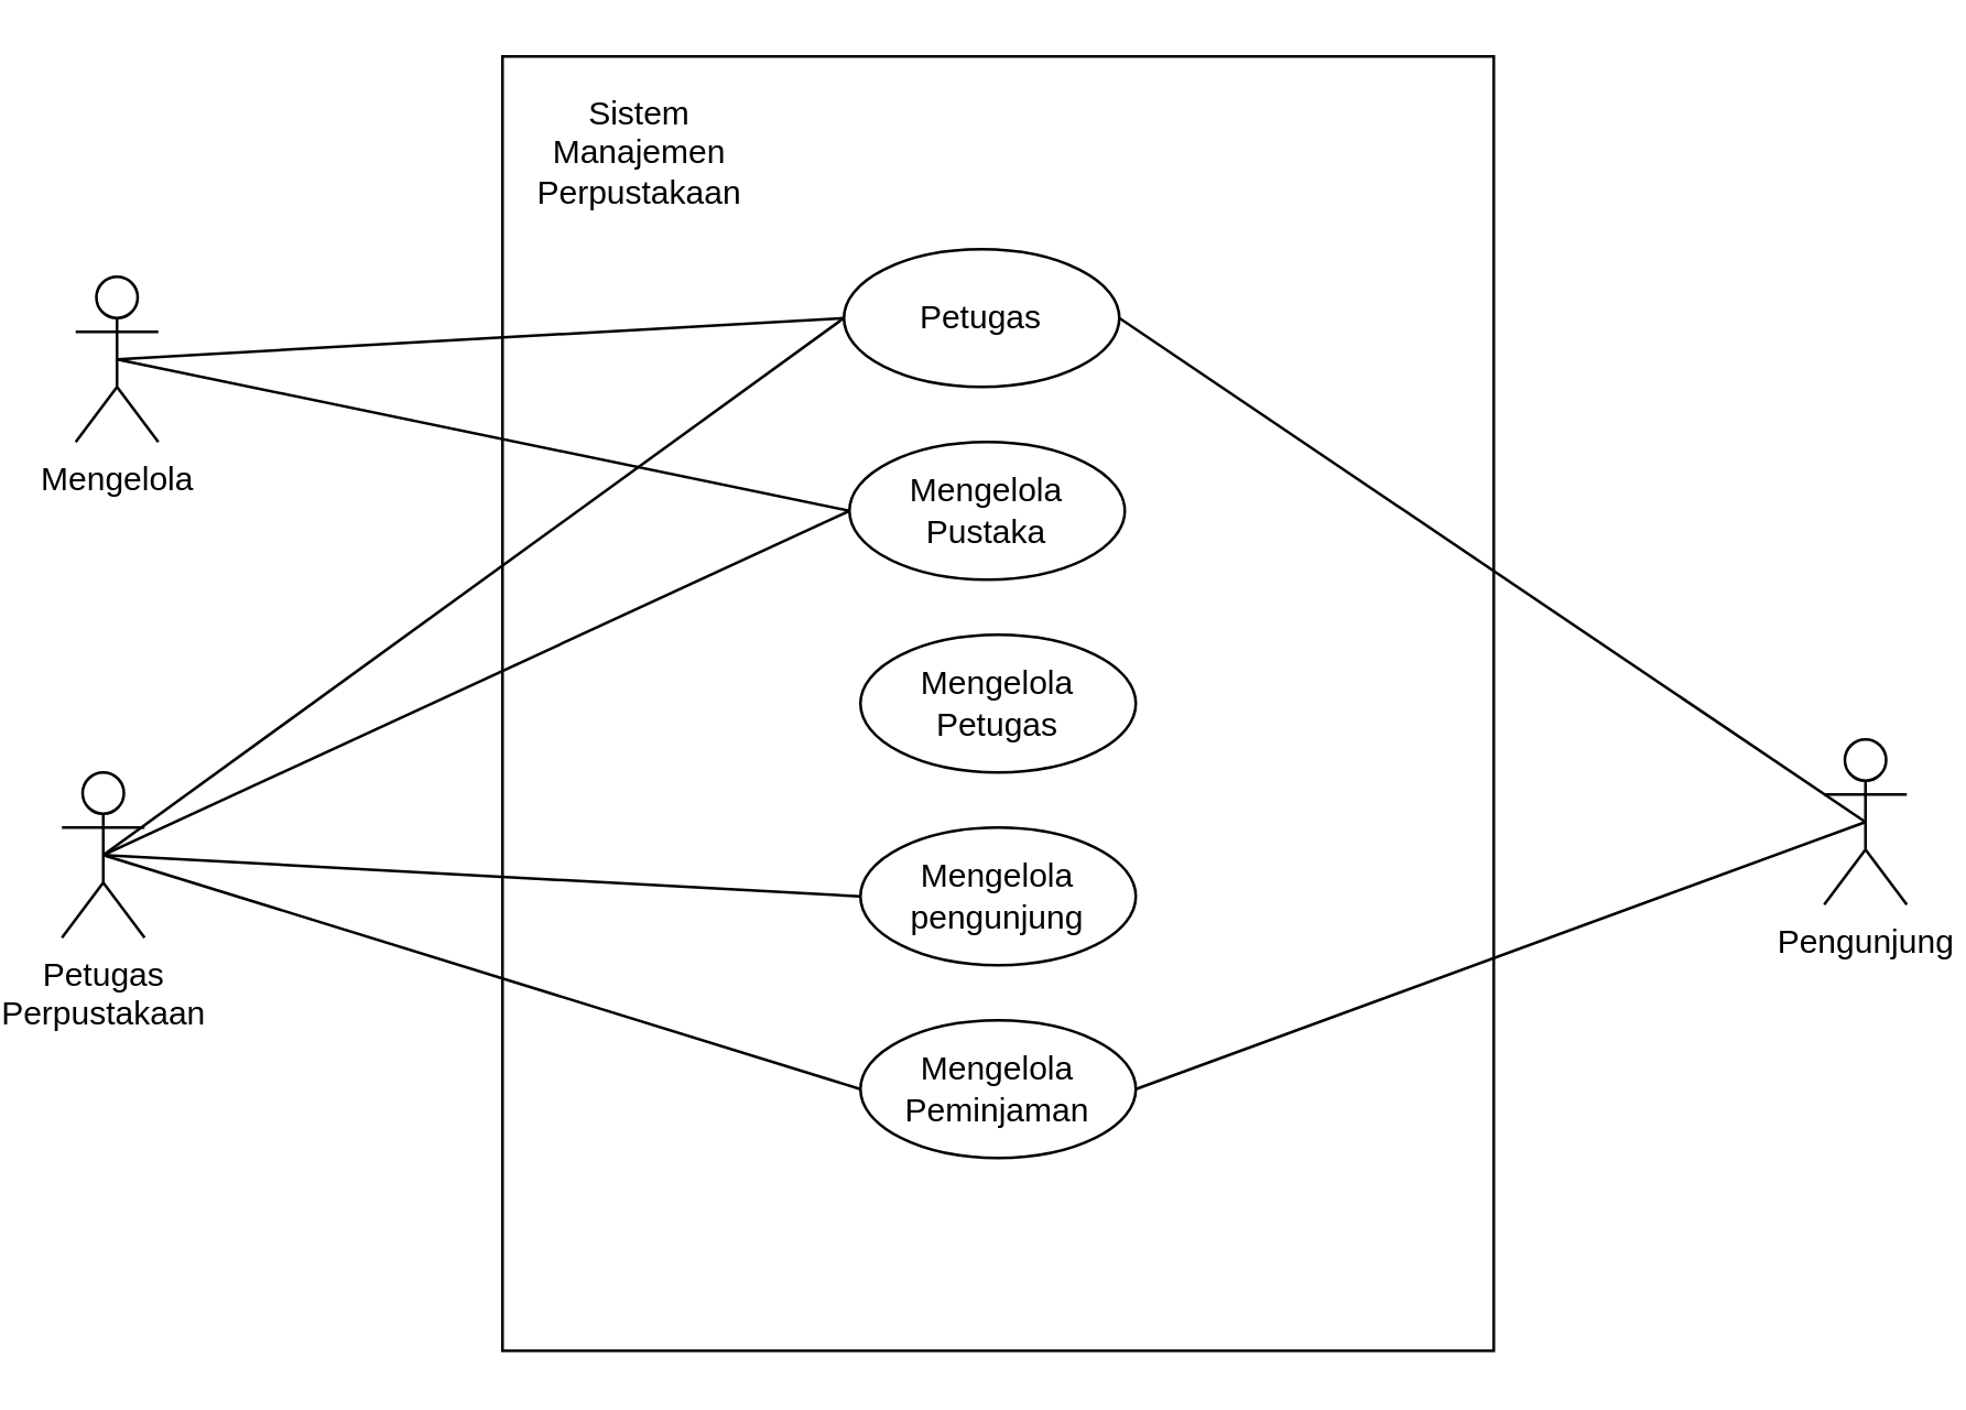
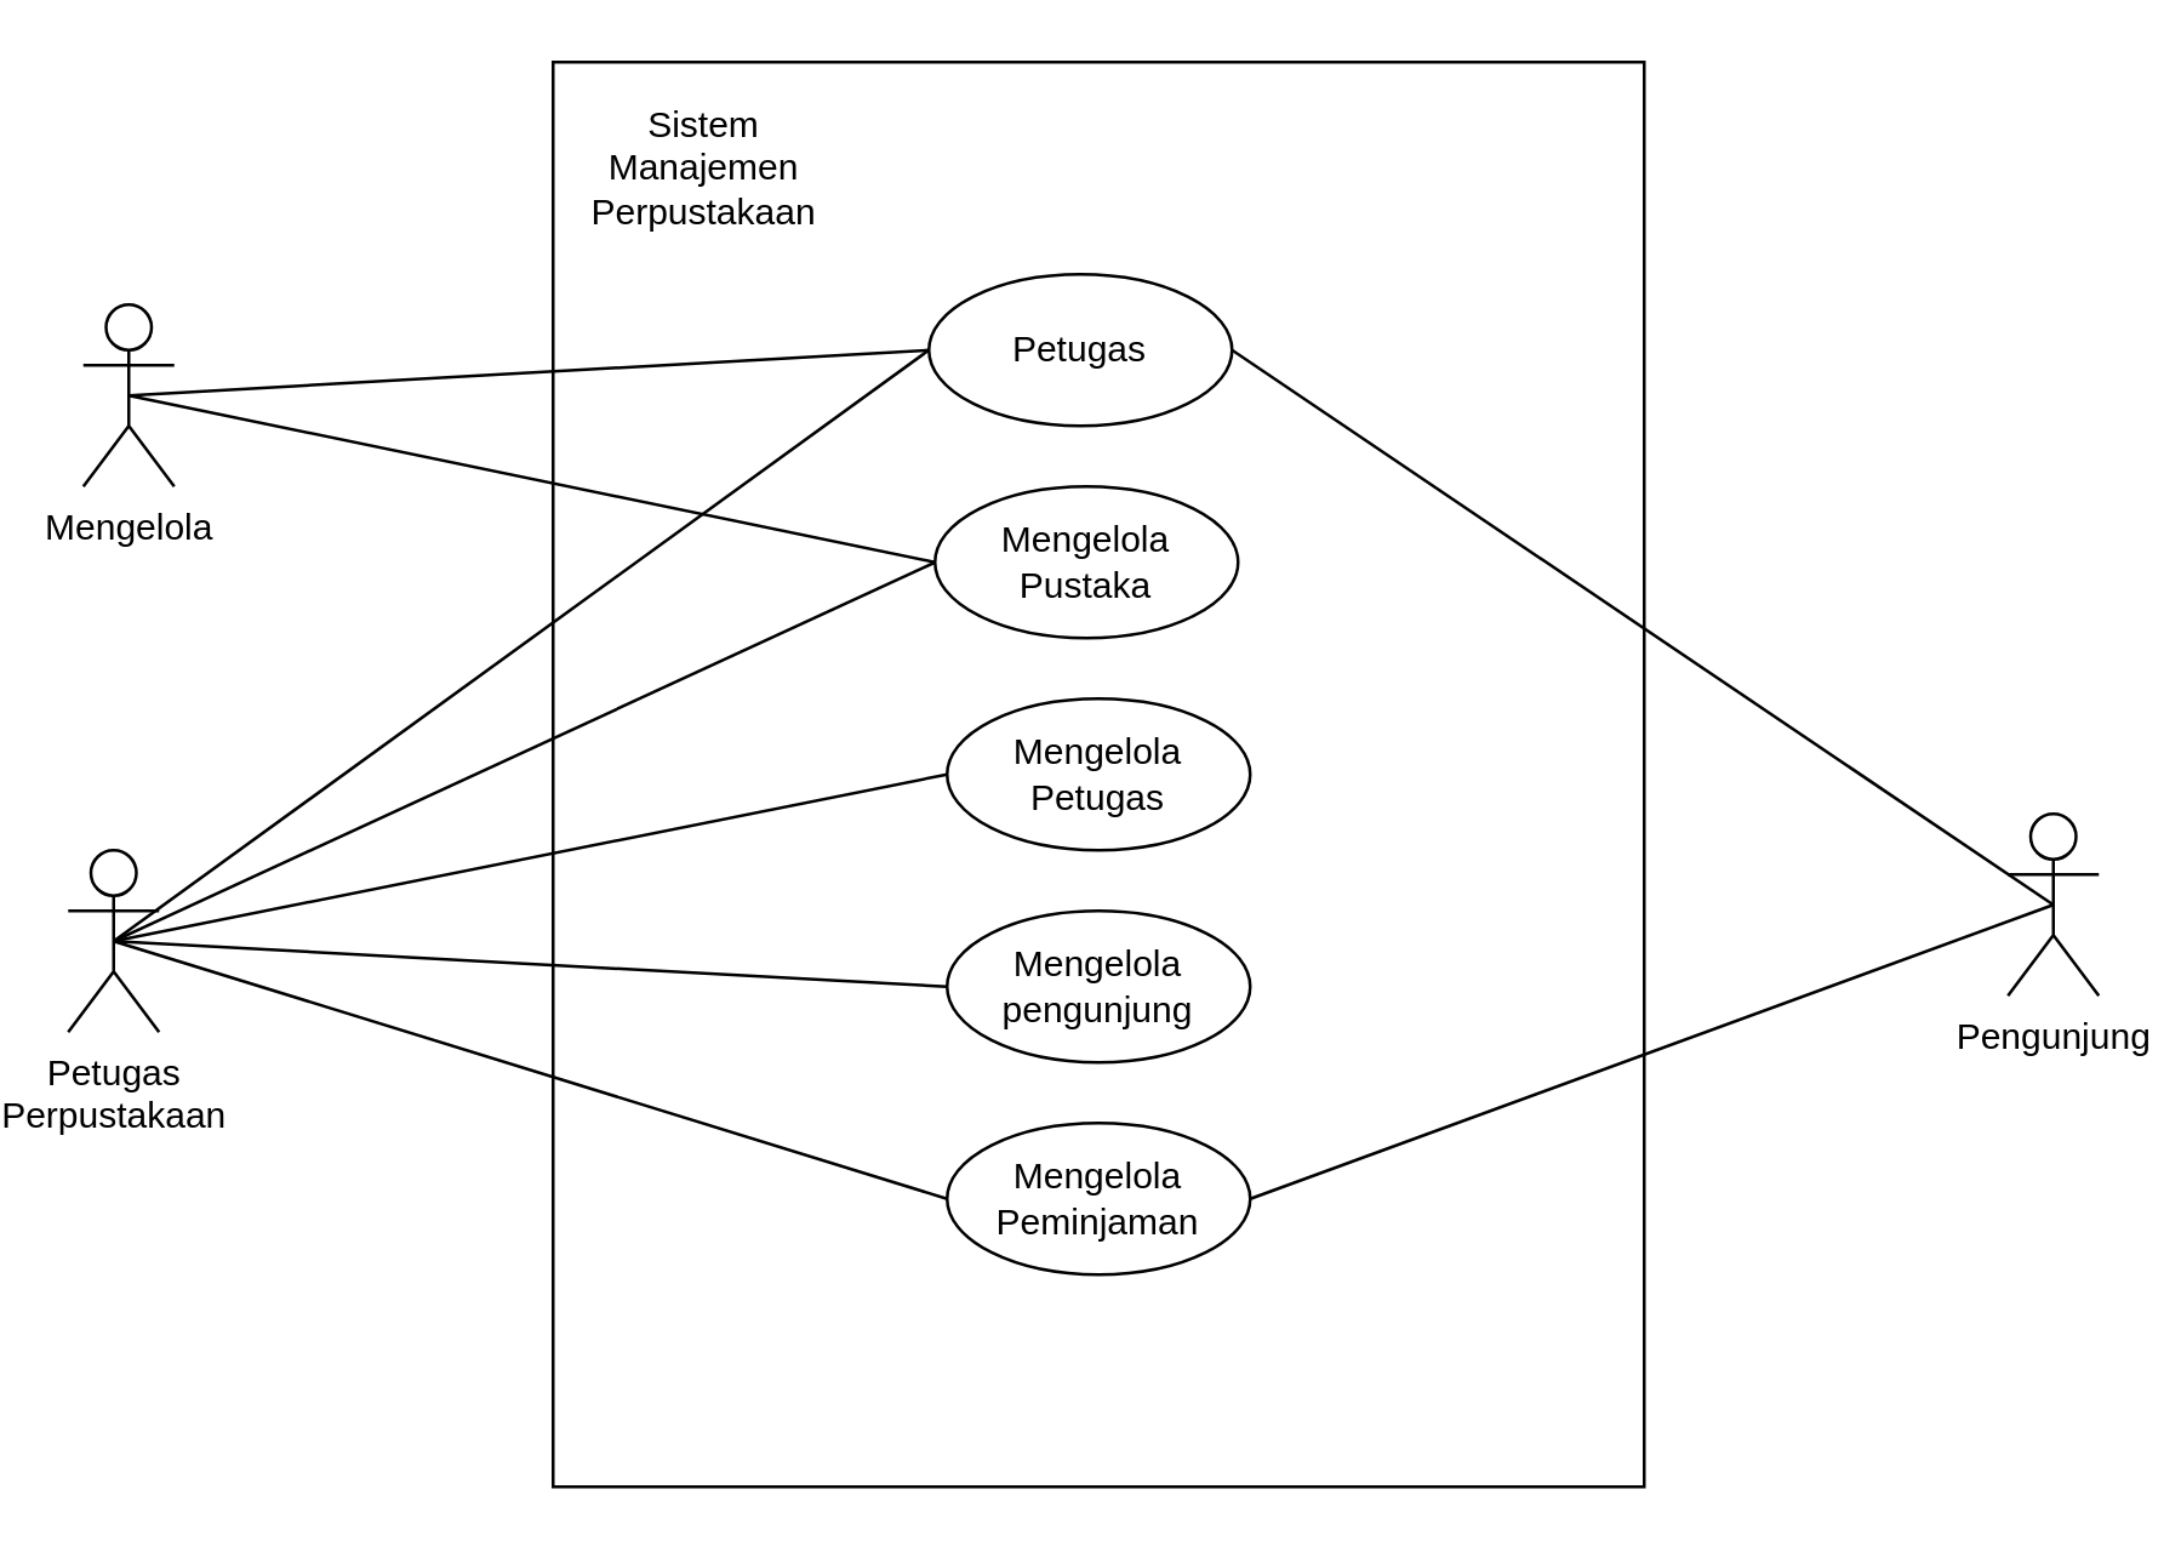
  <mxCell id="0" />
  <mxCell id="1" parent="0" />
  <mxCell id="2" value="" style="rounded=0;whiteSpace=wrap;html=1;" parent="1" vertex="1"><mxGeometry x="180" y="20" width="360" height="470" as="geometry" /></mxCell>
  <mxCell id="3" value="Petugas&lt;div&gt;Perpustakaan&lt;/div&gt;" style="shape=umlActor;verticalLabelPosition=bottom;verticalAlign=top;html=1;outlineConnect=0;" parent="1" vertex="1"><mxGeometry x="20" y="280" width="30" height="60" as="geometry" /></mxCell>
  <mxCell id="4" value="Mengelola" style="shape=umlActor;verticalLabelPosition=bottom;verticalAlign=top;html=1;outlineConnect=0;" parent="1" vertex="1"><mxGeometry x="25" y="100" width="30" height="60" as="geometry" /></mxCell>
  <mxCell id="5" value="Pengunjung" style="shape=umlActor;verticalLabelPosition=bottom;verticalAlign=top;html=1;outlineConnect=0;" parent="1" vertex="1"><mxGeometry x="660" y="268" width="30" height="60" as="geometry" /></mxCell>
  <mxCell id="6" value="Sistem Manajemen Perpustakaan" style="text;html=1;align=center;verticalAlign=middle;whiteSpace=wrap;rounded=0;" parent="1" vertex="1"><mxGeometry x="200" y="40" width="60" height="30" as="geometry" /></mxCell>
  <mxCell id="7" value="Petugas" style="ellipse;whiteSpace=wrap;html=1;" parent="1" vertex="1"><mxGeometry x="304" y="90" width="100" height="50" as="geometry" /></mxCell>
  <mxCell id="8" value="Mengelola&lt;div&gt;Pustaka&lt;/div&gt;" style="ellipse;whiteSpace=wrap;html=1;" parent="1" vertex="1"><mxGeometry x="306" y="160" width="100" height="50" as="geometry" /></mxCell>
  <mxCell id="9" value="" style="endArrow=none;html=1;rounded=0;entryX=0;entryY=0.5;entryDx=0;entryDy=0;exitX=0.5;exitY=0.5;exitDx=0;exitDy=0;exitPerimeter=0;" parent="1" source="3" target="7" edge="1"><mxGeometry width="50" height="50" relative="1" as="geometry"><mxPoint x="320" y="320" as="sourcePoint" /><mxPoint x="370" y="270" as="targetPoint" /></mxGeometry></mxCell>
  <mxCell id="10" value="" style="endArrow=none;html=1;rounded=0;exitX=0.5;exitY=0.5;exitDx=0;exitDy=0;exitPerimeter=0;entryX=1;entryY=0.5;entryDx=0;entryDy=0;" parent="1" source="5" target="7" edge="1"><mxGeometry width="50" height="50" relative="1" as="geometry"><mxPoint x="320" y="320" as="sourcePoint" /><mxPoint x="370" y="270" as="targetPoint" /></mxGeometry></mxCell>
  <mxCell id="11" value="" style="endArrow=none;html=1;rounded=0;exitX=0.5;exitY=0.5;exitDx=0;exitDy=0;exitPerimeter=0;entryX=0;entryY=0.5;entryDx=0;entryDy=0;" parent="1" source="4" target="7" edge="1"><mxGeometry width="50" height="50" relative="1" as="geometry"><mxPoint x="320" y="320" as="sourcePoint" /><mxPoint x="370" y="270" as="targetPoint" /></mxGeometry></mxCell>
  <mxCell id="12" value="Mengelola&lt;div&gt;Petugas&lt;/div&gt;" style="ellipse;whiteSpace=wrap;html=1;" parent="1" vertex="1"><mxGeometry x="310" y="230" width="100" height="50" as="geometry" /></mxCell>
  <mxCell id="13" value="Mengelola&lt;div&gt;pengunjung&lt;/div&gt;" style="ellipse;whiteSpace=wrap;html=1;" parent="1" vertex="1"><mxGeometry x="310" y="300" width="100" height="50" as="geometry" /></mxCell>
  <mxCell id="14" value="Mengelola&lt;div&gt;Peminjaman&lt;/div&gt;" style="ellipse;whiteSpace=wrap;html=1;" parent="1" vertex="1"><mxGeometry x="310" y="370" width="100" height="50" as="geometry" /></mxCell>
  <mxCell id="15" value="" style="endArrow=none;html=1;rounded=0;exitX=0.5;exitY=0.5;exitDx=0;exitDy=0;exitPerimeter=0;entryX=0;entryY=0.5;entryDx=0;entryDy=0;" parent="1" source="4" target="8" edge="1"><mxGeometry width="50" height="50" relative="1" as="geometry"><mxPoint x="90" y="360" as="sourcePoint" /><mxPoint x="140" y="310" as="targetPoint" /></mxGeometry></mxCell>
  <mxCell id="16" value="" style="endArrow=none;html=1;rounded=0;entryX=0;entryY=0.5;entryDx=0;entryDy=0;exitX=0.5;exitY=0.5;exitDx=0;exitDy=0;exitPerimeter=0;" parent="1" source="3" target="8" edge="1"><mxGeometry width="50" height="50" relative="1" as="geometry"><mxPoint x="50" y="100" as="sourcePoint" /><mxPoint x="314" y="125" as="targetPoint" /></mxGeometry></mxCell>
+ <mxCell id="17" value="" style="endArrow=none;html=1;rounded=0;entryX=0;entryY=0.5;entryDx=0;entryDy=0;exitX=0.5;exitY=0.5;exitDx=0;exitDy=0;exitPerimeter=0;" parent="1" source="3" target="12" edge="1"><mxGeometry width="50" height="50" relative="1" as="geometry"><mxPoint x="50" y="100" as="sourcePoint" /><mxPoint x="314" y="195" as="targetPoint" /></mxGeometry></mxCell>
  <mxCell id="18" value="" style="endArrow=none;html=1;rounded=0;entryX=0;entryY=0.5;entryDx=0;entryDy=0;exitX=0.5;exitY=0.5;exitDx=0;exitDy=0;exitPerimeter=0;" parent="1" source="3" target="13" edge="1"><mxGeometry width="50" height="50" relative="1" as="geometry"><mxPoint x="50" y="100" as="sourcePoint" /><mxPoint x="320" y="265" as="targetPoint" /></mxGeometry></mxCell>
  <mxCell id="19" value="" style="endArrow=none;html=1;rounded=0;entryX=0;entryY=0.5;entryDx=0;entryDy=0;exitX=0.5;exitY=0.5;exitDx=0;exitDy=0;exitPerimeter=0;" parent="1" source="3" target="14" edge="1"><mxGeometry width="50" height="50" relative="1" as="geometry"><mxPoint x="50" y="100" as="sourcePoint" /><mxPoint x="320" y="335" as="targetPoint" /></mxGeometry></mxCell>
  <mxCell id="20" value="" style="endArrow=none;html=1;rounded=0;entryX=1;entryY=0.5;entryDx=0;entryDy=0;exitX=0.5;exitY=0.5;exitDx=0;exitDy=0;exitPerimeter=0;" parent="1" source="5" target="14" edge="1"><mxGeometry width="50" height="50" relative="1" as="geometry"><mxPoint x="680" y="300" as="sourcePoint" /><mxPoint x="414" y="125" as="targetPoint" /></mxGeometry></mxCell>
